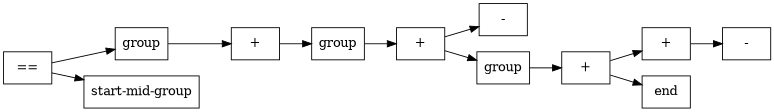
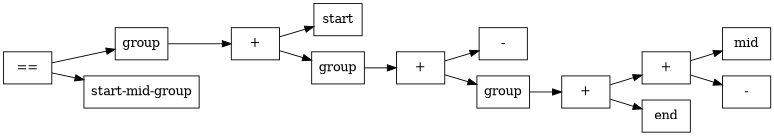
  digraph {
    rankdir=LR
    node [shape=box]
    n1 [label="=="]
    n2 [label=group]
    n3 [label="start-mid-group"]
    n4 [label="+"]
+   n5 [label=start]
    n6 [label=group]
    n7 [label="+"]
    n8 [label="-"]
    n9 [label=group]
    n10 [label="+"]
    n11 [label="+"]
    n12 [label=end]
+   n13 [label=mid]
    n14 [label="-"]
    n1 -> n2
    n1 -> n3
    n2 -> n4
+   n4 -> n5
    n4 -> n6
    n6 -> n7
    n7 -> n8
    n7 -> n9
    n9 -> n10
    n10 -> n11
    n10 -> n12
+   n11 -> n13
    n11 -> n14
  }
